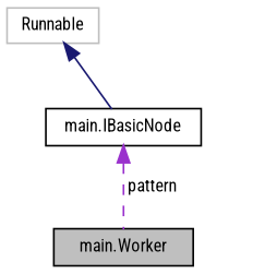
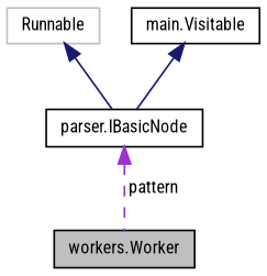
  digraph {
    fontname="Roboto Condensed"
    node [color=black fillcolor=white fontname="Roboto Condensed" fontsize=10 shape=record style=filled]
    edge [color=midnightblue dir=back fontname="Roboto Condensed" fontsize=10 labelfontname=Helvetica labelfontsize=10 style=solid]
-   n1 [fillcolor=grey75 fontcolor=black height=0.2 label="main.Worker" width=0.4]
+   n1 [fillcolor=grey75 fontcolor=black height=0.2 label="workers.Worker" width=0.4]
    n2 [color=grey75 height=0.2 label=Runnable width=0.4]
-   n3 [height=0.2 label="main.IBasicNode" width=0.4]
+   n3 [height=0.2 label="parser.IBasicNode" width=0.4]
+   n4 [height=0.2 label="main.Visitable" width=0.4]
    n2 -> n3
    n3 -> n1 [color=darkorchid3 label=" pattern" style=dashed]
+   n4 -> n3
  }
